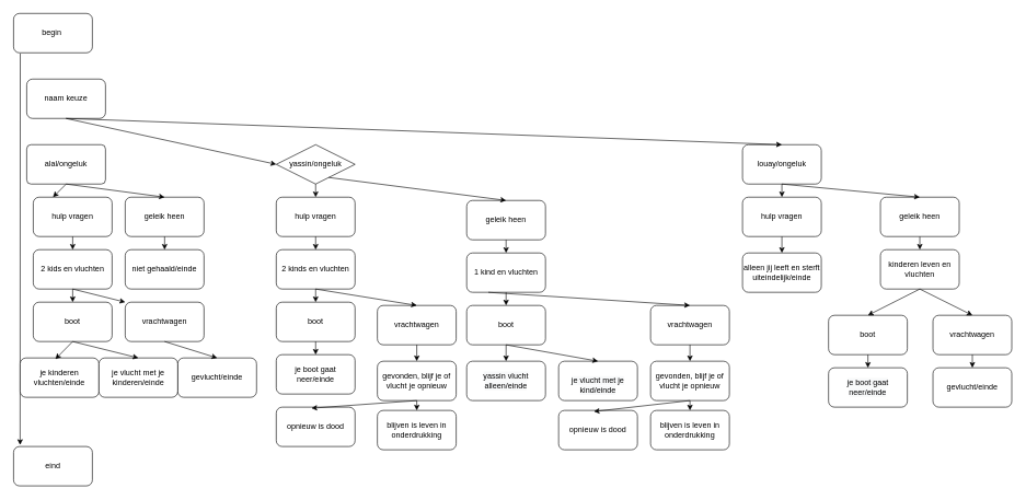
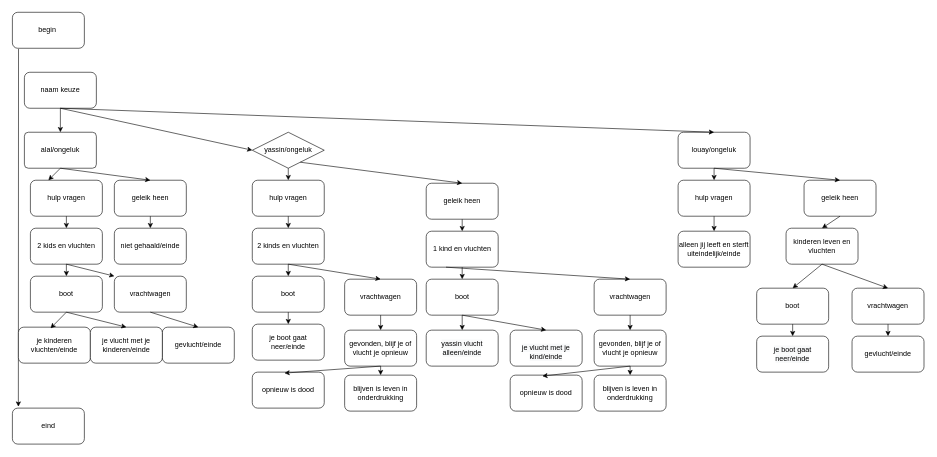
  <mxCell id="0" />
  <mxCell id="1" parent="0" />
  <mxCell id="2" value="begin&amp;nbsp;" style="rounded=1;whiteSpace=wrap;html=1;" vertex="1" parent="1"><mxGeometry width="120" height="60" as="geometry" x="20" y="20" /></mxCell>
  <mxCell id="3" value="naam keuze" style="rounded=1;whiteSpace=wrap;html=1;" vertex="1" parent="1"><mxGeometry x="40" y="120" width="120" height="60" as="geometry" /></mxCell>
  <mxCell id="4" value="alal/ongeluk" style="rounded=1;whiteSpace=wrap;html=1;arcSize=11;" vertex="1" parent="1"><mxGeometry x="40" y="220" width="120" height="60" as="geometry" /></mxCell>
  <mxCell id="5" value="yassin/ongeluk" style="rhombus;whiteSpace=wrap;html=1;" vertex="1" parent="1"><mxGeometry x="420" y="220" width="120" height="60" as="geometry" /></mxCell>
  <mxCell id="6" value="eind" style="rounded=1;whiteSpace=wrap;html=1;" vertex="1" parent="1"><mxGeometry y="680" width="120" height="60" as="geometry" x="20" /></mxCell>
  <mxCell id="7" value="louay/ongeluk" style="rounded=1;whiteSpace=wrap;html=1;" vertex="1" parent="1"><mxGeometry x="1130" y="220" width="120" height="60" as="geometry" /></mxCell>
  <mxCell id="8" value="geleik heen" style="rounded=1;whiteSpace=wrap;html=1;" vertex="1" parent="1"><mxGeometry x="190" y="300" width="120" height="60" as="geometry" /></mxCell>
  <mxCell id="9" value="hulp vragen" style="rounded=1;whiteSpace=wrap;html=1;" vertex="1" parent="1"><mxGeometry x="50" y="300" width="120" height="60" as="geometry" /></mxCell>
  <mxCell id="10" value="geleik heen" style="rounded=1;whiteSpace=wrap;html=1;" vertex="1" parent="1"><mxGeometry x="710" y="305" width="120" height="60" as="geometry" /></mxCell>
  <mxCell id="11" value="hulp vragen" style="rounded=1;whiteSpace=wrap;html=1;" vertex="1" parent="1"><mxGeometry x="420" y="300" width="120" height="60" as="geometry" /></mxCell>
  <mxCell id="12" value="" style="endArrow=classic;html=1;exitX=0.085;exitY=1.02;exitDx=0;exitDy=0;exitPerimeter=0;entryX=0.083;entryY=-0.04;entryDx=0;entryDy=0;entryPerimeter=0;" edge="1" parent="1" source="2" target="6"><mxGeometry width="50" height="50" relative="1" as="geometry"><mxPoint x="410" y="360" as="sourcePoint" /><mxPoint x="460" y="310" as="targetPoint" /></mxGeometry></mxCell>
+ <mxCell id="13" value="" style="endArrow=classic;html=1;exitX=0.5;exitY=1;exitDx=0;exitDy=0;entryX=0.5;entryY=0;entryDx=0;entryDy=0;" edge="1" parent="1" source="3" target="4"><mxGeometry width="50" height="50" relative="1" as="geometry"><mxPoint x="420" y="370" as="sourcePoint" /><mxPoint x="470" y="320" as="targetPoint" /></mxGeometry></mxCell>
  <mxCell id="14" value="" style="endArrow=classic;html=1;exitX=0.5;exitY=1;exitDx=0;exitDy=0;entryX=0.5;entryY=0;entryDx=0;entryDy=0;" edge="1" parent="1" source="3" target="7"><mxGeometry width="50" height="50" relative="1" as="geometry"><mxPoint x="430" y="380" as="sourcePoint" /><mxPoint x="480" y="330" as="targetPoint" /></mxGeometry></mxCell>
  <mxCell id="15" value="" style="endArrow=classic;html=1;exitX=0.5;exitY=1;exitDx=0;exitDy=0;entryX=0;entryY=0.5;entryDx=0;entryDy=0;" edge="1" parent="1" source="3" target="5"><mxGeometry width="50" height="50" relative="1" as="geometry"><mxPoint x="440" y="390" as="sourcePoint" /><mxPoint x="490" y="340" as="targetPoint" /></mxGeometry></mxCell>
  <mxCell id="16" value="" style="endArrow=classic;html=1;exitX=0.5;exitY=1;exitDx=0;exitDy=0;entryX=0.25;entryY=0;entryDx=0;entryDy=0;" edge="1" parent="1" source="4" target="9"><mxGeometry width="50" height="50" relative="1" as="geometry"><mxPoint x="450" y="400" as="sourcePoint" /><mxPoint x="500" y="350" as="targetPoint" /></mxGeometry></mxCell>
  <mxCell id="17" value="" style="endArrow=classic;html=1;exitX=0.5;exitY=1;exitDx=0;exitDy=0;entryX=0.5;entryY=0;entryDx=0;entryDy=0;" edge="1" parent="1" source="4" target="8"><mxGeometry width="50" height="50" relative="1" as="geometry"><mxPoint x="460" y="410" as="sourcePoint" /><mxPoint x="510" y="360" as="targetPoint" /></mxGeometry></mxCell>
  <mxCell id="18" value="" style="endArrow=classic;html=1;exitX=0.5;exitY=1;exitDx=0;exitDy=0;entryX=0.5;entryY=0;entryDx=0;entryDy=0;" edge="1" parent="1" source="5" target="11"><mxGeometry width="50" height="50" relative="1" as="geometry"><mxPoint x="470" y="420" as="sourcePoint" /><mxPoint x="520" y="370" as="targetPoint" /></mxGeometry></mxCell>
  <mxCell id="19" value="" style="endArrow=classic;html=1;exitX=0.75;exitY=1;exitDx=0;exitDy=0;entryX=0.5;entryY=0;entryDx=0;entryDy=0;" edge="1" parent="1" source="5" target="10"><mxGeometry width="50" height="50" relative="1" as="geometry"><mxPoint x="480" y="430" as="sourcePoint" /><mxPoint x="530" y="380" as="targetPoint" /></mxGeometry></mxCell>
  <mxCell id="20" value="hulp vragen" style="rounded=1;whiteSpace=wrap;html=1;" vertex="1" parent="1"><mxGeometry x="1130" y="300" width="120" height="60" as="geometry" /></mxCell>
  <mxCell id="21" value="geleik heen" style="rounded=1;whiteSpace=wrap;html=1;" vertex="1" parent="1"><mxGeometry x="1340" y="300" width="120" height="60" as="geometry" /></mxCell>
  <mxCell id="22" value="" style="endArrow=classic;html=1;exitX=0.5;exitY=1;exitDx=0;exitDy=0;entryX=0.5;entryY=0;entryDx=0;entryDy=0;" edge="1" parent="1" source="7" target="20"><mxGeometry width="50" height="50" relative="1" as="geometry"><mxPoint x="790" y="360" as="sourcePoint" /><mxPoint x="840" y="310" as="targetPoint" /></mxGeometry></mxCell>
  <mxCell id="23" value="" style="endArrow=classic;html=1;exitX=0.5;exitY=1;exitDx=0;exitDy=0;entryX=0.5;entryY=0;entryDx=0;entryDy=0;" edge="1" parent="1" source="7" target="21"><mxGeometry width="50" height="50" relative="1" as="geometry"><mxPoint x="800" y="370" as="sourcePoint" /><mxPoint x="850" y="320" as="targetPoint" /></mxGeometry></mxCell>
  <mxCell id="24" value="2 kids en vluchten" style="rounded=1;whiteSpace=wrap;html=1;" vertex="1" parent="1"><mxGeometry x="50" y="380" width="120" height="60" as="geometry" /></mxCell>
  <mxCell id="25" value="niet gehaald/einde" style="rounded=1;whiteSpace=wrap;html=1;" vertex="1" parent="1"><mxGeometry x="190" y="380" width="120" height="60" as="geometry" /></mxCell>
  <mxCell id="26" value="" style="endArrow=classic;html=1;exitX=0.5;exitY=1;exitDx=0;exitDy=0;entryX=0.5;entryY=0;entryDx=0;entryDy=0;" edge="1" parent="1" source="9" target="24"><mxGeometry width="50" height="50" relative="1" as="geometry"><mxPoint x="440" y="460" as="sourcePoint" /><mxPoint x="490" y="410" as="targetPoint" /></mxGeometry></mxCell>
  <mxCell id="27" value="" style="endArrow=classic;html=1;exitX=0.5;exitY=1;exitDx=0;exitDy=0;entryX=0.5;entryY=0;entryDx=0;entryDy=0;" edge="1" parent="1" source="8" target="25"><mxGeometry width="50" height="50" relative="1" as="geometry"><mxPoint x="450" y="470" as="sourcePoint" /><mxPoint x="500" y="420" as="targetPoint" /></mxGeometry></mxCell>
  <mxCell id="28" value="boot" style="rounded=1;whiteSpace=wrap;html=1;" vertex="1" parent="1"><mxGeometry x="50" y="460" width="120" height="60" as="geometry" /></mxCell>
  <mxCell id="29" value="vrachtwagen" style="rounded=1;whiteSpace=wrap;html=1;" vertex="1" parent="1"><mxGeometry x="190" y="460" width="120" height="60" as="geometry" /></mxCell>
  <mxCell id="30" value="" style="endArrow=classic;html=1;exitX=0.5;exitY=1;exitDx=0;exitDy=0;entryX=0.5;entryY=0;entryDx=0;entryDy=0;" edge="1" parent="1" source="24" target="28"><mxGeometry width="50" height="50" relative="1" as="geometry"><mxPoint x="440" y="460" as="sourcePoint" /><mxPoint x="490" y="410" as="targetPoint" /></mxGeometry></mxCell>
  <mxCell id="31" value="" style="endArrow=classic;html=1;exitX=0.5;exitY=1;exitDx=0;exitDy=0;entryX=0;entryY=0;entryDx=0;entryDy=0;" edge="1" parent="1" source="24" target="29"><mxGeometry width="50" height="50" relative="1" as="geometry"><mxPoint x="440" y="460" as="sourcePoint" /><mxPoint x="490" y="410" as="targetPoint" /></mxGeometry></mxCell>
  <mxCell id="32" value="gevlucht/einde" style="rounded=1;whiteSpace=wrap;html=1;" vertex="1" parent="1"><mxGeometry x="270" y="545" width="120" height="60" as="geometry" /></mxCell>
  <mxCell id="33" value="" style="endArrow=classic;html=1;exitX=0.5;exitY=1;exitDx=0;exitDy=0;entryX=0.5;entryY=0;entryDx=0;entryDy=0;" edge="1" parent="1" source="29" target="32"><mxGeometry width="50" height="50" relative="1" as="geometry"><mxPoint x="440" y="560" as="sourcePoint" /><mxPoint x="490" y="510" as="targetPoint" /></mxGeometry></mxCell>
  <mxCell id="34" value="je kinderen vluchten/einde" style="rounded=1;whiteSpace=wrap;html=1;" vertex="1" parent="1"><mxGeometry x="30" y="545" width="120" height="60" as="geometry" /></mxCell>
  <mxCell id="35" value="je vlucht met je kinderen/einde" style="rounded=1;whiteSpace=wrap;html=1;" vertex="1" parent="1"><mxGeometry x="150" y="545" width="120" height="60" as="geometry" /></mxCell>
  <mxCell id="36" value="" style="endArrow=classic;html=1;exitX=0.5;exitY=1;exitDx=0;exitDy=0;entryX=0.447;entryY=0.03;entryDx=0;entryDy=0;entryPerimeter=0;" edge="1" parent="1" source="28" target="34"><mxGeometry width="50" height="50" relative="1" as="geometry"><mxPoint x="440" y="560" as="sourcePoint" /><mxPoint x="490" y="510" as="targetPoint" /></mxGeometry></mxCell>
  <mxCell id="37" value="" style="endArrow=classic;html=1;exitX=0.5;exitY=1;exitDx=0;exitDy=0;entryX=0.5;entryY=0;entryDx=0;entryDy=0;" edge="1" parent="1" source="28" target="35"><mxGeometry width="50" height="50" relative="1" as="geometry"><mxPoint x="120" y="570" as="sourcePoint" /><mxPoint x="170" y="520" as="targetPoint" /></mxGeometry></mxCell>
  <mxCell id="38" value="1 kind en vluchten" style="rounded=1;whiteSpace=wrap;html=1;" vertex="1" parent="1"><mxGeometry x="710" y="385" width="120" height="60" as="geometry" /></mxCell>
  <mxCell id="39" value="2 kinds en vluchten" style="rounded=1;whiteSpace=wrap;html=1;" vertex="1" parent="1"><mxGeometry x="420" y="380" width="120" height="60" as="geometry" /></mxCell>
  <mxCell id="40" value="" style="endArrow=classic;html=1;entryX=0.5;entryY=0;entryDx=0;entryDy=0;exitX=0.5;exitY=1;exitDx=0;exitDy=0;" edge="1" parent="1" source="11" target="39"><mxGeometry width="50" height="50" relative="1" as="geometry"><mxPoint x="880" y="360" as="sourcePoint" /><mxPoint x="910" y="350" as="targetPoint" /></mxGeometry></mxCell>
  <mxCell id="41" value="" style="endArrow=classic;html=1;exitX=0.5;exitY=1;exitDx=0;exitDy=0;entryX=0.5;entryY=0;entryDx=0;entryDy=0;" edge="1" parent="1" source="10" target="38"><mxGeometry width="50" height="50" relative="1" as="geometry"><mxPoint x="587" y="350" as="sourcePoint" /><mxPoint x="1067" y="460" as="targetPoint" /></mxGeometry></mxCell>
  <mxCell id="42" value="boot" style="rounded=1;whiteSpace=wrap;html=1;" vertex="1" parent="1"><mxGeometry x="710" y="465" width="120" height="60" as="geometry" /></mxCell>
  <mxCell id="43" value="vrachtwagen" style="rounded=1;whiteSpace=wrap;html=1;" vertex="1" parent="1"><mxGeometry x="990" y="465" width="120" height="60" as="geometry" /></mxCell>
  <mxCell id="44" value="" style="endArrow=classic;html=1;exitX=0.5;exitY=1;exitDx=0;exitDy=0;entryX=0.5;entryY=0;entryDx=0;entryDy=0;" edge="1" parent="1" target="42"><mxGeometry width="50" height="50" relative="1" as="geometry"><mxPoint x="770" y="445" as="sourcePoint" /><mxPoint x="880" y="505" as="targetPoint" /></mxGeometry></mxCell>
  <mxCell id="45" value="" style="endArrow=classic;html=1;entryX=0.5;entryY=0;entryDx=0;entryDy=0;" edge="1" parent="1" target="43"><mxGeometry width="50" height="50" relative="1" as="geometry"><mxPoint x="743" y="445" as="sourcePoint" /><mxPoint x="853" y="505" as="targetPoint" /></mxGeometry></mxCell>
  <mxCell id="46" value="gevonden, blijf je of vlucht je opnieuw" style="rounded=1;whiteSpace=wrap;html=1;" vertex="1" parent="1"><mxGeometry x="990" y="550" width="120" height="60" as="geometry" /></mxCell>
  <mxCell id="47" value="opnieuw is dood" style="rounded=1;whiteSpace=wrap;html=1;" vertex="1" parent="1"><mxGeometry x="850" y="625" width="120" height="60" as="geometry" /></mxCell>
  <mxCell id="48" value="blijven is leven in onderdrukking" style="rounded=1;whiteSpace=wrap;html=1;" vertex="1" parent="1"><mxGeometry x="990" y="625" width="120" height="60" as="geometry" /></mxCell>
  <mxCell id="49" value="" style="endArrow=classic;html=1;exitX=0.5;exitY=1;exitDx=0;exitDy=0;entryX=0.447;entryY=0.027;entryDx=0;entryDy=0;entryPerimeter=0;" edge="1" parent="1" source="46" target="47"><mxGeometry width="50" height="50" relative="1" as="geometry"><mxPoint x="883" y="545" as="sourcePoint" /><mxPoint x="933" y="495" as="targetPoint" /></mxGeometry></mxCell>
  <mxCell id="50" value="" style="endArrow=classic;html=1;entryX=0.5;entryY=0;entryDx=0;entryDy=0;exitX=0.5;exitY=1;exitDx=0;exitDy=0;" edge="1" parent="1" source="46" target="48"><mxGeometry width="50" height="50" relative="1" as="geometry"><mxPoint x="1113" y="605" as="sourcePoint" /><mxPoint x="933" y="485" as="targetPoint" /></mxGeometry></mxCell>
  <mxCell id="51" value="&lt;span style=&quot;color: rgb(0 , 0 , 0) ; font-family: &amp;#34;helvetica&amp;#34; ; font-size: 12px ; font-style: normal ; font-weight: 400 ; letter-spacing: normal ; text-align: center ; text-indent: 0px ; text-transform: none ; word-spacing: 0px ; background-color: rgb(248 , 249 , 250) ; display: inline ; float: none&quot;&gt;yassin vlucht alleen/einde&lt;/span&gt;" style="rounded=1;whiteSpace=wrap;html=1;" vertex="1" parent="1"><mxGeometry x="710" y="550" width="120" height="60" as="geometry" /></mxCell>
  <mxCell id="52" value="&lt;br&gt;&lt;span style=&quot;color: rgb(0 , 0 , 0) ; font-family: &amp;#34;helvetica&amp;#34; ; font-size: 12px ; font-style: normal ; font-weight: 400 ; letter-spacing: normal ; text-align: center ; text-indent: 0px ; text-transform: none ; word-spacing: 0px ; background-color: rgb(248 , 249 , 250) ; display: inline ; float: none&quot;&gt;je vlucht met je kind/einde&lt;/span&gt;&lt;br&gt;" style="rounded=1;whiteSpace=wrap;html=1;" vertex="1" parent="1"><mxGeometry x="850" y="550" width="120" height="60" as="geometry" /></mxCell>
  <mxCell id="53" value="" style="endArrow=classic;html=1;exitX=0.5;exitY=1;exitDx=0;exitDy=0;entryX=0.5;entryY=0;entryDx=0;entryDy=0;" edge="1" parent="1" source="42" target="51"><mxGeometry width="50" height="50" relative="1" as="geometry"><mxPoint x="740" y="535" as="sourcePoint" /><mxPoint x="790" y="485" as="targetPoint" /></mxGeometry></mxCell>
  <mxCell id="54" value="" style="endArrow=classic;html=1;exitX=0.5;exitY=1;exitDx=0;exitDy=0;entryX=0.5;entryY=0;entryDx=0;entryDy=0;" edge="1" parent="1" source="42" target="52"><mxGeometry width="50" height="50" relative="1" as="geometry"><mxPoint x="740" y="535" as="sourcePoint" /><mxPoint x="790" y="485" as="targetPoint" /></mxGeometry></mxCell>
  <mxCell id="55" value="boot" style="rounded=1;whiteSpace=wrap;html=1;" vertex="1" parent="1"><mxGeometry x="420" y="460" width="120" height="60" as="geometry" /></mxCell>
  <mxCell id="56" value="vrachtwagen" style="rounded=1;whiteSpace=wrap;html=1;" vertex="1" parent="1"><mxGeometry x="574" y="465" width="120" height="60" as="geometry" /></mxCell>
  <mxCell id="57" value="" style="endArrow=classic;html=1;exitX=0.5;exitY=1;exitDx=0;exitDy=0;entryX=0.5;entryY=0;entryDx=0;entryDy=0;" edge="1" parent="1" target="55"><mxGeometry width="50" height="50" relative="1" as="geometry"><mxPoint x="480" y="440" as="sourcePoint" /><mxPoint x="590" y="500" as="targetPoint" /></mxGeometry></mxCell>
  <mxCell id="58" value="" style="endArrow=classic;html=1;entryX=0.5;entryY=0;entryDx=0;entryDy=0;" edge="1" parent="1" target="56"><mxGeometry width="50" height="50" relative="1" as="geometry"><mxPoint x="480" y="440" as="sourcePoint" /><mxPoint x="590" y="500" as="targetPoint" /></mxGeometry></mxCell>
  <mxCell id="59" value="gevonden, blijf je of vlucht je opnieuw" style="rounded=1;whiteSpace=wrap;html=1;" vertex="1" parent="1"><mxGeometry x="574" y="550" width="120" height="60" as="geometry" /></mxCell>
  <mxCell id="60" value="opnieuw is dood" style="rounded=1;whiteSpace=wrap;html=1;" vertex="1" parent="1"><mxGeometry x="420" y="620" width="120" height="60" as="geometry" /></mxCell>
  <mxCell id="61" value="blijven is leven in onderdrukking" style="rounded=1;whiteSpace=wrap;html=1;" vertex="1" parent="1"><mxGeometry x="574" y="625" width="120" height="60" as="geometry" /></mxCell>
  <mxCell id="62" value="" style="endArrow=classic;html=1;exitX=0.5;exitY=1;exitDx=0;exitDy=0;entryX=0.447;entryY=0.027;entryDx=0;entryDy=0;entryPerimeter=0;" edge="1" parent="1" source="59" target="60"><mxGeometry width="50" height="50" relative="1" as="geometry"><mxPoint x="494" y="545" as="sourcePoint" /><mxPoint x="544" y="495" as="targetPoint" /></mxGeometry></mxCell>
  <mxCell id="63" value="" style="endArrow=classic;html=1;entryX=0.5;entryY=0;entryDx=0;entryDy=0;exitX=0.5;exitY=1;exitDx=0;exitDy=0;" edge="1" parent="1" source="59" target="61"><mxGeometry width="50" height="50" relative="1" as="geometry"><mxPoint x="724" y="605" as="sourcePoint" /><mxPoint x="544" y="485" as="targetPoint" /></mxGeometry></mxCell>
  <mxCell id="64" value="je boot gaat neer/einde" style="rounded=1;whiteSpace=wrap;html=1;" vertex="1" parent="1"><mxGeometry x="420" y="540" width="120" height="60" as="geometry" /></mxCell>
  <mxCell id="65" value="" style="endArrow=classic;html=1;exitX=0.5;exitY=1;exitDx=0;exitDy=0;entryX=0.5;entryY=0;entryDx=0;entryDy=0;" edge="1" parent="1" source="55" target="64"><mxGeometry width="50" height="50" relative="1" as="geometry"><mxPoint x="450" y="530" as="sourcePoint" /><mxPoint x="500" y="480" as="targetPoint" /></mxGeometry></mxCell>
  <mxCell id="66" value="" style="endArrow=classic;html=1;exitX=0.5;exitY=1;exitDx=0;exitDy=0;entryX=0.5;entryY=0;entryDx=0;entryDy=0;" edge="1" parent="1" source="56" target="59"><mxGeometry width="50" height="50" relative="1" as="geometry"><mxPoint x="720" y="480" as="sourcePoint" /><mxPoint x="770" y="430" as="targetPoint" /></mxGeometry></mxCell>
  <mxCell id="67" value="" style="endArrow=classic;html=1;exitX=0.5;exitY=1;exitDx=0;exitDy=0;entryX=0.5;entryY=0;entryDx=0;entryDy=0;" edge="1" parent="1" source="43" target="46"><mxGeometry width="50" height="50" relative="1" as="geometry"><mxPoint x="583" y="485" as="sourcePoint" /><mxPoint x="633" y="435" as="targetPoint" /></mxGeometry></mxCell>
- <mxCell id="68" value="kinderen leven en vluchten" style="rounded=1;whiteSpace=wrap;html=1;" vertex="1" parent="1"><mxGeometry x="1340" y="380" width="120" height="60" as="geometry" /></mxCell>
+ <mxCell id="68" value="kinderen leven en vluchten" style="rounded=1;whiteSpace=wrap;html=1;" vertex="1" parent="1"><mxGeometry x="1310" y="380" width="120" height="60" as="geometry" /></mxCell>
  <mxCell id="69" value="alleen jij leeft en sterft uiteindelijk/einde" style="rounded=1;whiteSpace=wrap;html=1;" vertex="1" parent="1"><mxGeometry x="1130" y="385" width="120" height="60" as="geometry" /></mxCell>
  <mxCell id="70" value="boot" style="rounded=1;whiteSpace=wrap;html=1;" vertex="1" parent="1"><mxGeometry x="1261" y="480" width="120" height="60" as="geometry" /></mxCell>
  <mxCell id="71" value="vrachtwagen" style="rounded=1;whiteSpace=wrap;html=1;" vertex="1" parent="1"><mxGeometry x="1420" y="480" width="120" height="60" as="geometry" /></mxCell>
  <mxCell id="72" value="&#10;&#10;&lt;span style=&quot;color: rgb(0, 0, 0); font-family: helvetica; font-size: 12px; font-style: normal; font-weight: 400; letter-spacing: normal; text-align: center; text-indent: 0px; text-transform: none; word-spacing: 0px; background-color: rgb(248, 249, 250); display: inline; float: none;&quot;&gt;je boot gaat neer/einde&lt;/span&gt;&#10;&#10;" style="rounded=1;whiteSpace=wrap;html=1;" vertex="1" parent="1"><mxGeometry x="1261" y="560" width="120" height="60" as="geometry" /></mxCell>
  <mxCell id="73" value="&lt;span&gt;gevlucht/einde&lt;/span&gt;" style="rounded=1;whiteSpace=wrap;html=1;" vertex="1" parent="1"><mxGeometry x="1420" y="560" width="120" height="60" as="geometry" /></mxCell>
  <mxCell id="74" value="" style="endArrow=classic;html=1;entryX=0.5;entryY=0;entryDx=0;entryDy=0;exitX=0.5;exitY=1;exitDx=0;exitDy=0;" edge="1" parent="1" source="68" target="70"><mxGeometry width="50" height="50" relative="1" as="geometry"><mxPoint x="990" y="460" as="sourcePoint" /><mxPoint x="1040" y="410" as="targetPoint" /></mxGeometry></mxCell>
  <mxCell id="75" value="" style="endArrow=classic;html=1;entryX=0.5;entryY=0;entryDx=0;entryDy=0;exitX=0.5;exitY=1;exitDx=0;exitDy=0;" edge="1" parent="1" source="20" target="69"><mxGeometry width="50" height="50" relative="1" as="geometry"><mxPoint x="1410" y="450" as="sourcePoint" /><mxPoint x="1331" y="490" as="targetPoint" /></mxGeometry></mxCell>
  <mxCell id="76" value="" style="endArrow=classic;html=1;entryX=0.5;entryY=0;entryDx=0;entryDy=0;exitX=0.5;exitY=1;exitDx=0;exitDy=0;" edge="1" parent="1" source="21" target="68"><mxGeometry width="50" height="50" relative="1" as="geometry"><mxPoint x="1420" y="460" as="sourcePoint" /><mxPoint x="1341" y="500" as="targetPoint" /></mxGeometry></mxCell>
  <mxCell id="77" value="" style="endArrow=classic;html=1;entryX=0.5;entryY=0;entryDx=0;entryDy=0;exitX=0.5;exitY=1;exitDx=0;exitDy=0;" edge="1" parent="1" source="68" target="71"><mxGeometry width="50" height="50" relative="1" as="geometry"><mxPoint x="1430" y="470" as="sourcePoint" /><mxPoint x="1351" y="510" as="targetPoint" /></mxGeometry></mxCell>
  <mxCell id="78" value="" style="endArrow=classic;html=1;entryX=0.5;entryY=0;entryDx=0;entryDy=0;exitX=0.5;exitY=1;exitDx=0;exitDy=0;" edge="1" parent="1" source="71" target="73"><mxGeometry width="50" height="50" relative="1" as="geometry"><mxPoint x="1440" y="480" as="sourcePoint" /><mxPoint x="1361" y="520" as="targetPoint" /></mxGeometry></mxCell>
  <mxCell id="79" value="" style="endArrow=classic;html=1;entryX=0.5;entryY=0;entryDx=0;entryDy=0;exitX=0.5;exitY=1;exitDx=0;exitDy=0;" edge="1" parent="1" source="70" target="72"><mxGeometry width="50" height="50" relative="1" as="geometry"><mxPoint x="1450" y="490" as="sourcePoint" /><mxPoint x="1371" y="530" as="targetPoint" /></mxGeometry></mxCell>
